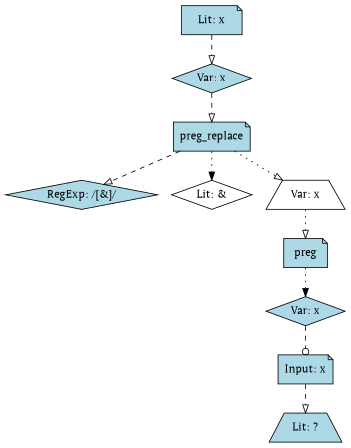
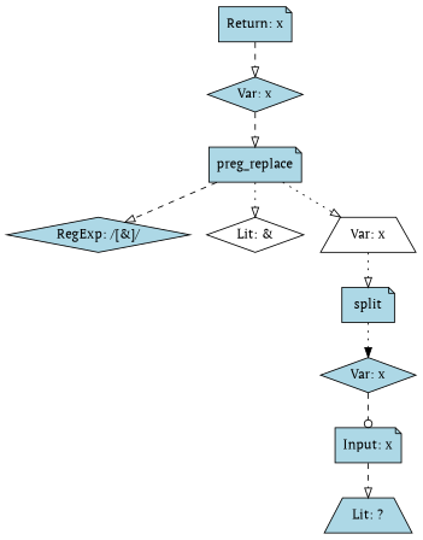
  digraph {
    fontname="PT Serif"
    node [fillcolor=lightblue fontname="PT Serif" shape=note style=filled]
    edge [arrowhead=onormal fontname="PT Serif" style=dashed]
    n1 [label="Input: x"]
    n2 [label="Lit: ?" shape=trapezium]
-   n3 [label=preg]
+   n3 [label=split]
    n4 [label="Var: x" shape=diamond]
    n5 [label=preg_replace]
    n6 [label="RegExp: /[&]/" shape=diamond]
    n7 [fillcolor=white label="Lit: &" shape=diamond]
    n8 [fillcolor=white label="Var: x" shape=trapezium]
    n9 [label="Var: x" shape=diamond]
-   n10 [label="Lit: x"]
+   n10 [label="Return: x"]
    n1 -> n2
    n3 -> n4 [arrowhead=normal style=dotted]
    n4 -> n1 [arrowhead=odot]
    n5 -> n6
-   n5 -> n7 [arrowhead=normal style=dotted]
+   n5 -> n7 [style=dotted]
    n5 -> n8 [style=dotted]
    n8 -> n3 [style=dotted]
    n9 -> n5
    n10 -> n9
  }
